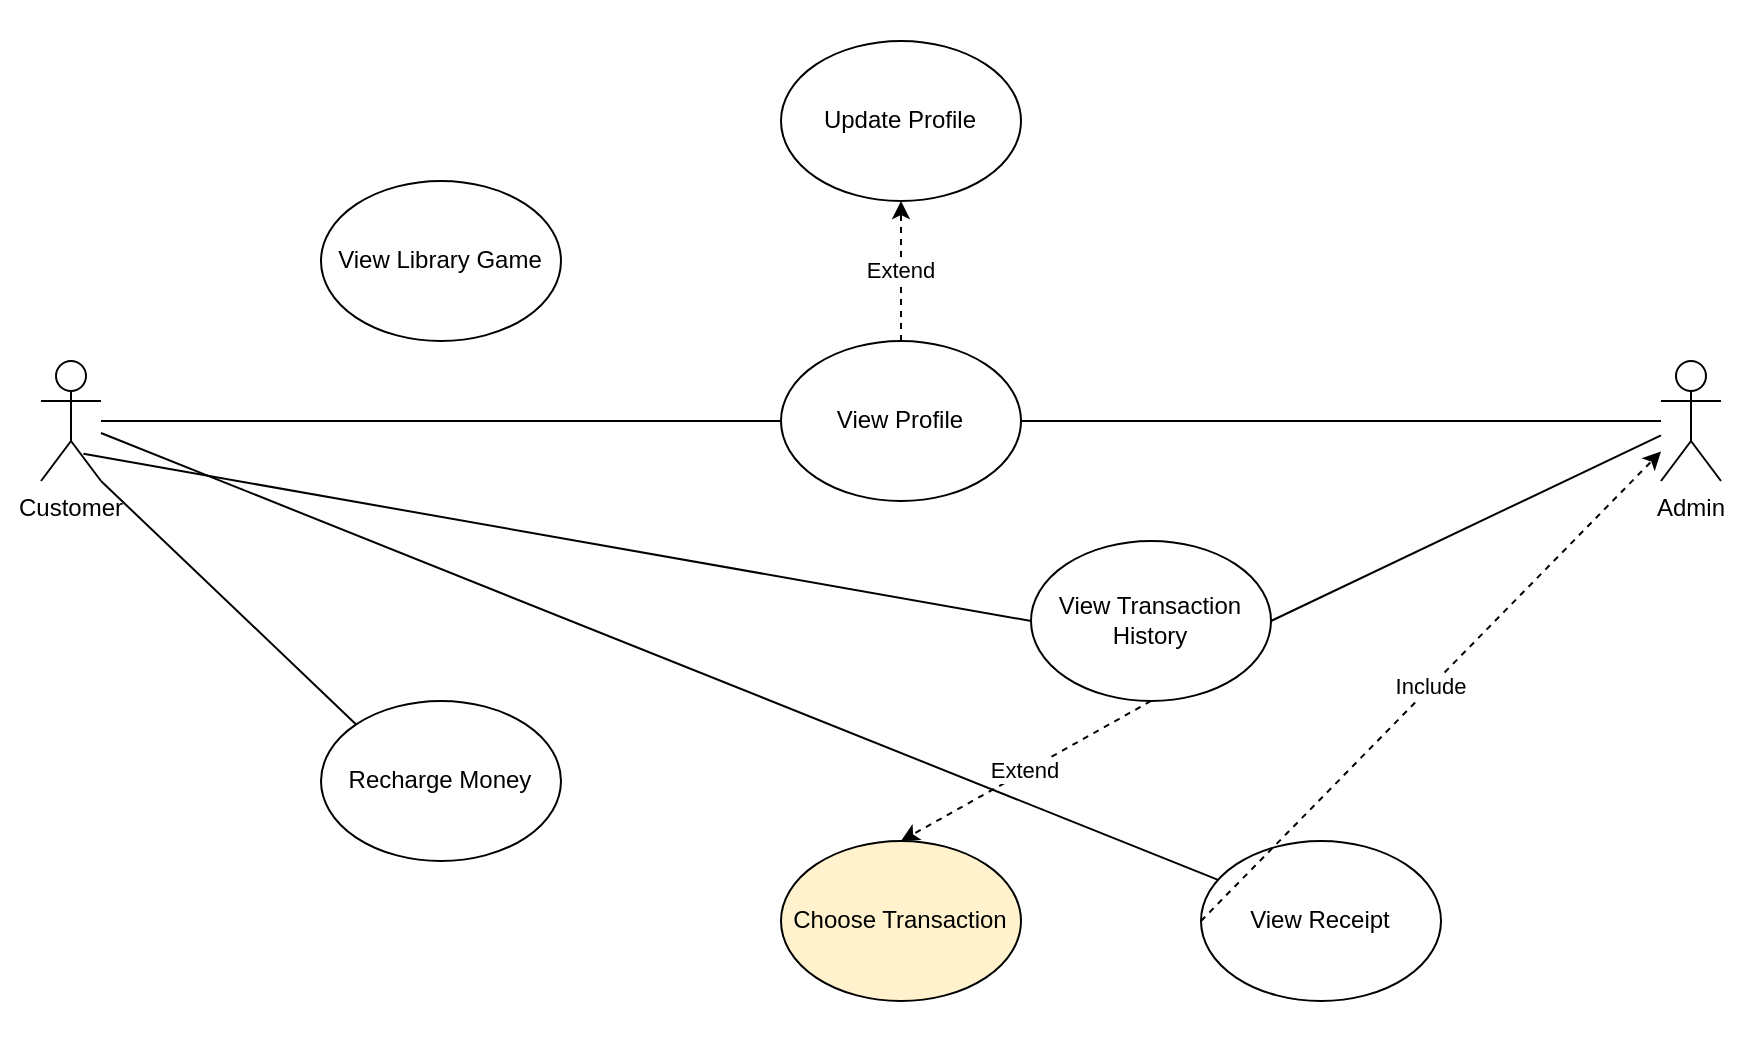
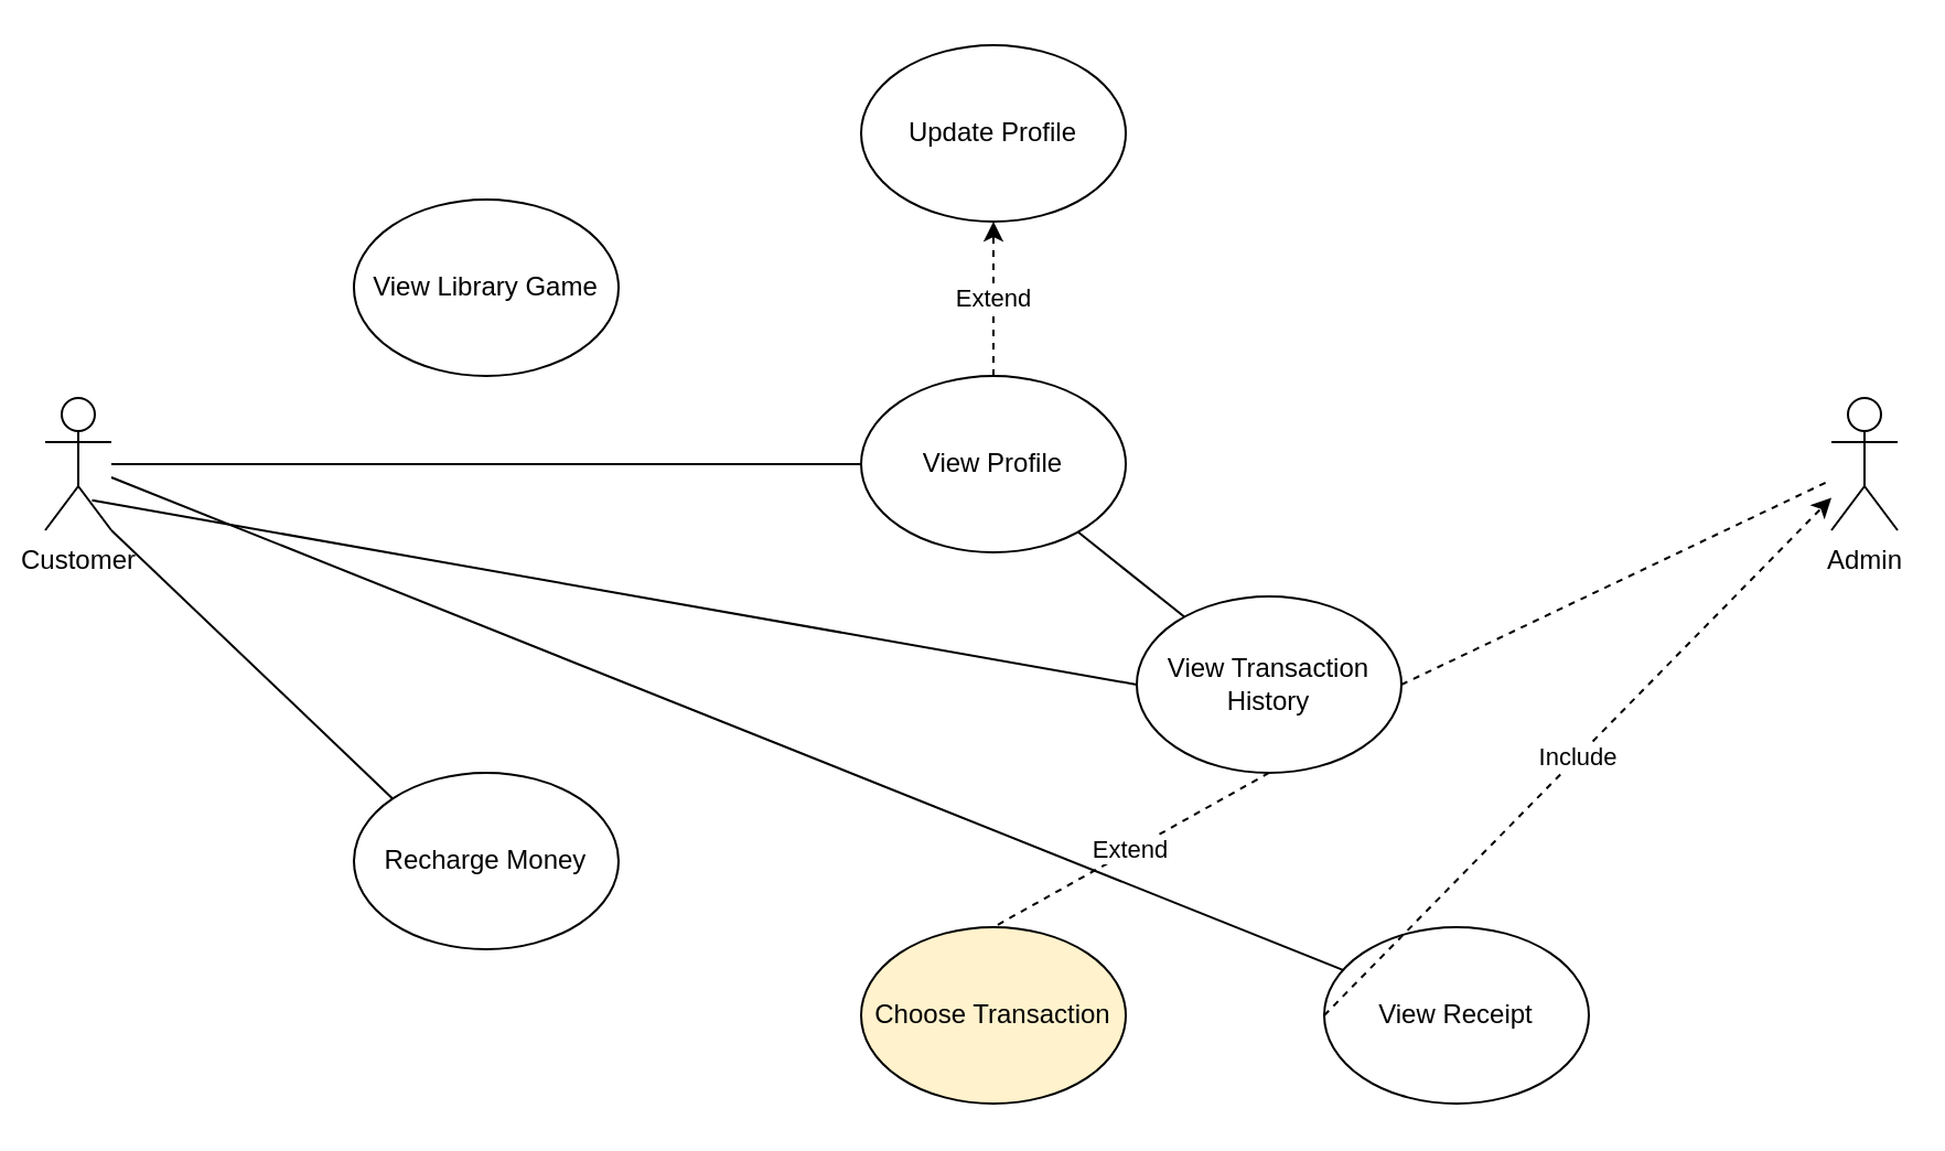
  <mxCell id="0" />
  <mxCell id="1" parent="0" />
  <mxCell id="2" value="Customer&lt;br&gt;" style="shape=umlActor;verticalLabelPosition=bottom;verticalAlign=top;html=1;" parent="1" vertex="1"><mxGeometry x="20" y="180" width="30" height="60" as="geometry" /></mxCell>
  <mxCell id="3" value="View Profile" style="ellipse;whiteSpace=wrap;html=1;" parent="1" vertex="1"><mxGeometry x="390" y="170" width="120" height="80" as="geometry" /></mxCell>
  <mxCell id="4" value="Recharge Money" style="ellipse;whiteSpace=wrap;html=1;" parent="1" vertex="1"><mxGeometry x="160" y="350" width="120" height="80" as="geometry" /></mxCell>
  <mxCell id="5" value="View Library Game" style="ellipse;whiteSpace=wrap;html=1;" parent="1" vertex="1"><mxGeometry x="160" y="90" width="120" height="80" as="geometry" /></mxCell>
  <mxCell id="6" value="Update Profile" style="ellipse;whiteSpace=wrap;html=1;" parent="1" vertex="1"><mxGeometry x="390" y="20" width="120" height="80" as="geometry" /></mxCell>
  <mxCell id="7" value="" style="endArrow=none;html=1;rounded=0;entryX=0;entryY=0.5;entryDx=0;entryDy=0;" parent="1" source="2" target="3" edge="1"><mxGeometry width="50" height="50" relative="1" as="geometry"><mxPoint x="70" y="210" as="sourcePoint" /><mxPoint x="120" y="160" as="targetPoint" /></mxGeometry></mxCell>
  <mxCell id="8" value="" style="endArrow=none;html=1;rounded=0;" parent="1" source="2" target="10" edge="1"><mxGeometry width="50" height="50" relative="1" as="geometry"><mxPoint x="100" y="250" as="sourcePoint" /><mxPoint x="150" y="200" as="targetPoint" /></mxGeometry></mxCell>
  <mxCell id="9" value="Choose Transaction" style="ellipse;whiteSpace=wrap;html=1;fillColor=#fff2cc;" parent="1" vertex="1"><mxGeometry x="390" y="420" width="120" height="80" as="geometry" /></mxCell>
  <mxCell id="10" value="View Receipt" style="ellipse;whiteSpace=wrap;html=1;" parent="1" vertex="1"><mxGeometry x="600" y="420" width="120" height="80" as="geometry" /></mxCell>
  <mxCell id="11" value="View Transaction History" style="ellipse;whiteSpace=wrap;html=1;" parent="1" vertex="1"><mxGeometry x="515" y="270" width="120" height="80" as="geometry" /></mxCell>
  <mxCell id="12" value="Admin" style="shape=umlActor;verticalLabelPosition=bottom;verticalAlign=top;html=1;" parent="1" vertex="1"><mxGeometry x="830" y="180" width="30" height="60" as="geometry" /></mxCell>
- <mxCell id="13" value="" style="endArrow=none;html=1;rounded=0;" parent="1" source="3" target="12" edge="1"><mxGeometry width="50" height="50" relative="1" as="geometry"><mxPoint x="290" y="0" as="sourcePoint" /><mxPoint x="340" y="-50" as="targetPoint" /></mxGeometry></mxCell>
+ <mxCell id="13" value="" style="endArrow=none;html=1;rounded=0;" parent="1" source="3" target="11" edge="1"><mxGeometry width="50" height="50" relative="1" as="geometry"><mxPoint x="290" y="0" as="sourcePoint" /><mxPoint x="340" y="-50" as="targetPoint" /></mxGeometry></mxCell>
  <mxCell id="14" value="" style="endArrow=none;html=1;rounded=0;entryX=0;entryY=0;entryDx=0;entryDy=0;exitX=1;exitY=1;exitDx=0;exitDy=0;exitPerimeter=0;" parent="1" source="2" target="4" edge="1"><mxGeometry width="50" height="50" relative="1" as="geometry"><mxPoint x="180" y="320" as="sourcePoint" /><mxPoint x="360" y="300" as="targetPoint" /></mxGeometry></mxCell>
- <mxCell id="15" value="" style="endArrow=none;html=1;rounded=0;exitX=1;exitY=0.5;exitDx=0;exitDy=0;" parent="1" source="11" target="12" edge="1"><mxGeometry width="50" height="50" relative="1" as="geometry"><mxPoint x="540" y="300" as="sourcePoint" /><mxPoint x="640" y="280" as="targetPoint" /></mxGeometry></mxCell>
+ <mxCell id="15" value="" style="endArrow=none;html=1;rounded=0;exitX=1;exitY=0.5;exitDx=0;exitDy=0;dashed=1;" parent="1" source="11" target="12" edge="1"><mxGeometry width="50" height="50" relative="1" as="geometry"><mxPoint x="540" y="300" as="sourcePoint" /><mxPoint x="640" y="280" as="targetPoint" /></mxGeometry></mxCell>
  <mxCell id="16" value="" style="endArrow=none;html=1;rounded=0;entryX=0;entryY=0.5;entryDx=0;entryDy=0;exitX=0.707;exitY=0.773;exitDx=0;exitDy=0;exitPerimeter=0;" parent="1" source="2" target="11" edge="1"><mxGeometry width="50" height="50" relative="1" as="geometry"><mxPoint x="50" y="220" as="sourcePoint" /><mxPoint x="500" y="430" as="targetPoint" /></mxGeometry></mxCell>
  <mxCell id="17" value="Extend" style="endArrow=classic;html=1;rounded=0;dashed=1;exitX=0.5;exitY=0;exitDx=0;exitDy=0;entryX=0.5;entryY=1;entryDx=0;entryDy=0;" parent="1" source="3" target="6" edge="1"><mxGeometry width="50" height="50" relative="1" as="geometry"><mxPoint x="600" y="160" as="sourcePoint" /><mxPoint x="650" y="110" as="targetPoint" /></mxGeometry></mxCell>
- <mxCell id="18" value="Extend" style="endArrow=classic;html=1;rounded=0;dashed=1;exitX=0.5;exitY=1;exitDx=0;exitDy=0;entryX=0.5;entryY=0;entryDx=0;entryDy=0;" parent="1" source="11" target="9" edge="1"><mxGeometry width="50" height="50" relative="1" as="geometry"><mxPoint x="650" y="380" as="sourcePoint" /><mxPoint x="470" y="440" as="targetPoint" /></mxGeometry></mxCell>
+ <mxCell id="18" value="Extend" style="endArrow=none;html=1;rounded=0;dashed=1;exitX=0.5;exitY=1;exitDx=0;exitDy=0;entryX=0.5;entryY=0;entryDx=0;entryDy=0;" parent="1" source="11" target="9" edge="1"><mxGeometry width="50" height="50" relative="1" as="geometry"><mxPoint x="650" y="380" as="sourcePoint" /><mxPoint x="470" y="440" as="targetPoint" /></mxGeometry></mxCell>
  <mxCell id="19" value="Include" style="endArrow=classic;html=1;rounded=0;dashed=1;exitX=0;exitY=0.5;exitDx=0;exitDy=0;" parent="1" source="10" target="12" edge="1"><mxGeometry width="50" height="50" relative="1" as="geometry"><mxPoint x="545" y="350" as="sourcePoint" /><mxPoint x="560" y="480" as="targetPoint" /></mxGeometry></mxCell>
